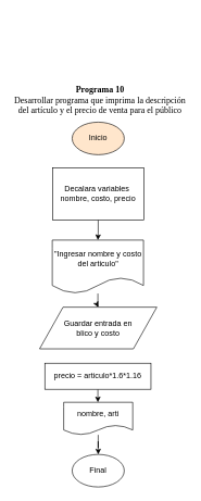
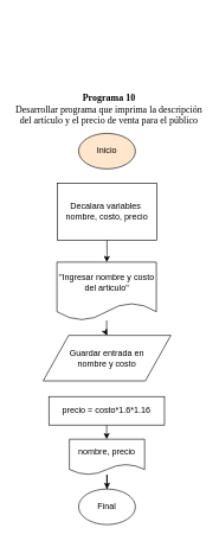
  <mxCell id="0" />
  <mxCell id="1" parent="0" />
  <mxCell id="2" value="Inicio" style="ellipse;whiteSpace=wrap;html=1;fillColor=#ffe6cc;" vertex="1" parent="1"><mxGeometry x="110" y="20" width="80" height="50" as="geometry" /></mxCell>
- <mxCell id="3" value="Final" style="ellipse;whiteSpace=wrap;html=1;" vertex="1" parent="1"><mxGeometry x="110" y="530" width="80" height="50" as="geometry" /></mxCell>
- <mxCell id="4" value="&lt;div&gt;Guardar entrada en &lt;br&gt;&lt;/div&gt;&lt;div&gt;blico y costo&lt;br&gt;&lt;/div&gt;" style="shape=parallelogram;perimeter=parallelogramPerimeter;whiteSpace=wrap;html=1;" vertex="1" parent="1"><mxGeometry x="60" y="304" width="180" height="64" as="geometry" /></mxCell>
+ <mxCell id="3" value="Final" style="ellipse;whiteSpace=wrap;html=1;" vertex="1" parent="1"><mxGeometry x="110" y="520" width="80" height="50" as="geometry" /></mxCell>
+ <mxCell id="4" value="&lt;div&gt;Guardar entrada en &lt;br&gt;&lt;/div&gt;&lt;div&gt;nombre y costo&lt;br&gt;&lt;/div&gt;" style="shape=parallelogram;perimeter=parallelogramPerimeter;whiteSpace=wrap;html=1;" vertex="1" parent="1"><mxGeometry x="60" y="304" width="180" height="64" as="geometry" /></mxCell>
  <mxCell id="5" value="" style="edgeStyle=orthogonalEdgeStyle;rounded=0;orthogonalLoop=1;jettySize=auto;html=1;" edge="1" parent="1" source="6" target="8"><mxGeometry relative="1" as="geometry" /></mxCell>
  <mxCell id="6" value="Decalara variables&amp;nbsp; nombre, costo, precio" style="rounded=0;whiteSpace=wrap;html=1;" vertex="1" parent="1"><mxGeometry x="80" y="90" width="140" height="80" as="geometry" /></mxCell>
  <mxCell id="7" value="" style="edgeStyle=orthogonalEdgeStyle;rounded=0;orthogonalLoop=1;jettySize=auto;html=1;" edge="1" parent="1" source="8" target="4"><mxGeometry relative="1" as="geometry" /></mxCell>
  <mxCell id="8" value="&quot;Ingresar nombre y costo del articulo&quot;" style="shape=document;whiteSpace=wrap;html=1;boundedLbl=1;" vertex="1" parent="1"><mxGeometry x="79.5" y="201" width="140" height="82" as="geometry" /></mxCell>
  <mxCell id="9" value="" style="edgeStyle=orthogonalEdgeStyle;rounded=0;orthogonalLoop=1;jettySize=auto;html=1;" edge="1" parent="1" source="10" target="12"><mxGeometry relative="1" as="geometry" /></mxCell>
- <mxCell id="10" value="precio = articulo*1.6*1.16" style="rounded=0;whiteSpace=wrap;html=1;" vertex="1" parent="1"><mxGeometry x="68" y="390" width="163" height="40" as="geometry" /></mxCell>
+ <mxCell id="10" value="precio = costo*1.6*1.16" style="rounded=0;whiteSpace=wrap;html=1;" vertex="1" parent="1"><mxGeometry x="68" y="390" width="163" height="40" as="geometry" /></mxCell>
  <mxCell id="11" value="" style="edgeStyle=orthogonalEdgeStyle;rounded=0;orthogonalLoop=1;jettySize=auto;html=1;" edge="1" parent="1" source="12" target="3"><mxGeometry relative="1" as="geometry" /></mxCell>
- <mxCell id="12" value="nombre, arti" style="shape=document;whiteSpace=wrap;html=1;boundedLbl=1;" vertex="1" parent="1"><mxGeometry x="97" y="450" width="106" height="50" as="geometry" /></mxCell>
+ <mxCell id="12" value="nombre, precio" style="shape=document;whiteSpace=wrap;html=1;boundedLbl=1;" vertex="1" parent="1"><mxGeometry x="97" y="450" width="106" height="50" as="geometry" /></mxCell>
  <mxCell id="13" value="&lt;br&gt;&lt;br&gt;&#09;&lt;br&gt;&#09;&#09;&lt;br&gt;&#09;&#09;&lt;br&gt;&#09;&lt;br&gt;&#09;&lt;br&gt;&#09;&#09;&lt;div class=&quot;page&quot; title=&quot;Page 1&quot;&gt;&lt;br&gt;&#09;&#09;&#09;&lt;div class=&quot;layoutArea&quot;&gt;&lt;br&gt;&#09;&#09;&#09;&#09;&lt;div class=&quot;column&quot;&gt;&lt;span style=&quot;font-size: 10.0pt ; font-family: &amp;#34;arialmt&amp;#34;&quot;&gt;&lt;b&gt;Programa 10&lt;/b&gt;&lt;br&gt;&lt;/span&gt;&lt;/div&gt;&lt;div class=&quot;column&quot;&gt;&lt;span style=&quot;font-size: 10.0pt ; font-family: &amp;#34;arialmt&amp;#34;&quot;&gt;Desarrollar programa que imprima la descripción del artículo y&lt;/span&gt;&lt;span style=&quot;font-size: 10.0pt ; font-family: &amp;#34;arialmt&amp;#34;&quot;&gt; el precio de venta para el público&lt;/span&gt;&lt;br&gt;&lt;div class=&quot;page&quot; title=&quot;Page 1&quot;&gt;&lt;div class=&quot;layoutArea&quot;&gt;&lt;span style=&quot;font-size: 10.0pt ; font-family: &amp;#34;arialmt&amp;#34;&quot;&gt;&lt;/span&gt;&lt;div class=&quot;column&quot;&gt;&lt;br&gt;&#09;&#09;&#09;&#09;&#09;&#09;&lt;br&gt;&#09;&#09;&#09;&#09;&lt;/div&gt;&lt;br&gt;&#09;&#09;&#09;&lt;/div&gt;&lt;br&gt;&#09;&#09;&lt;/div&gt;&lt;br&gt;&#09;&lt;br&gt;&lt;span style=&quot;font-size: 10.0pt ; font-family: &amp;#34;arialmt&amp;#34;&quot;&gt;&lt;/span&gt;&lt;br&gt;&lt;div class=&quot;page&quot; title=&quot;Page 1&quot;&gt;&lt;div class=&quot;layoutArea&quot;&gt;&lt;span style=&quot;font-size: 10.0pt ; font-family: &amp;#34;arialmt&amp;#34;&quot;&gt;&lt;/span&gt;&lt;div class=&quot;column&quot;&gt;&lt;br&gt;&#09;&#09;&#09;&#09;&#09;&#09;&lt;br&gt;&#09;&#09;&#09;&#09;&lt;/div&gt;&lt;br&gt;&#09;&#09;&#09;&lt;/div&gt;&lt;br&gt;&#09;&#09;&lt;/div&gt;&lt;br&gt;&#09;&lt;br&gt;&lt;div class=&quot;column&quot;&gt;&lt;span style=&quot;font-size: 10.0pt ; font-family: &amp;#34;arialmt&amp;#34;&quot;&gt;&lt;/span&gt;&lt;span style=&quot;font-size: 10.0pt ; font-family: &amp;#34;arialmt&amp;#34;&quot;&gt;&lt;/span&gt;&lt;br&gt;&lt;span style=&quot;font-size: 10.0pt ; font-family: &amp;#34;arialmt&amp;#34;&quot;&gt;&lt;/span&gt;&lt;span style=&quot;font-size: 10.0pt ; font-family: &amp;#34;arialmt&amp;#34;&quot;&gt;&lt;/span&gt;&lt;/div&gt;&lt;div class=&quot;page&quot; title=&quot;Page 1&quot;&gt;&lt;span style=&quot;font-size: 10.0pt ; font-family: &amp;#34;arialmt&amp;#34;&quot;&gt;&lt;/span&gt;&lt;/div&gt;&lt;br&gt;&#09;&#09;&#09;&#09;&#09;&#09;&lt;br&gt;&#09;&#09;&#09;&#09;&lt;/div&gt;&lt;br&gt;&#09;&#09;&#09;&lt;/div&gt;&lt;br&gt;&#09;&#09;&lt;/div&gt;&lt;br&gt;&#09;" style="text;html=1;strokeColor=none;fillColor=none;align=center;verticalAlign=middle;whiteSpace=wrap;rounded=0;" vertex="1" parent="1"><mxGeometry x="20" y="50" width="266" height="20" as="geometry" /></mxCell>
